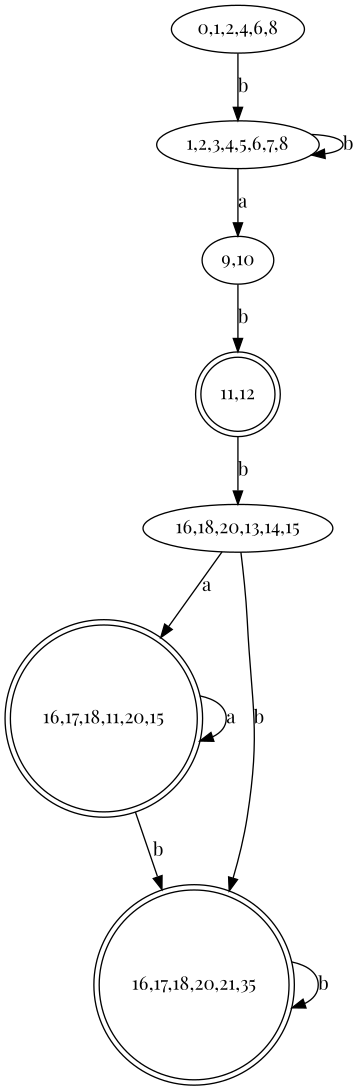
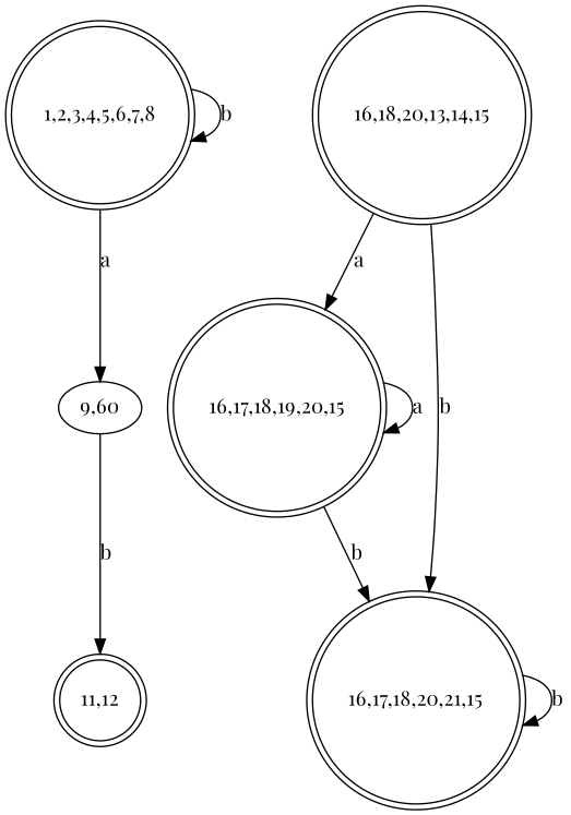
  digraph {
    fontname="Playfair Display"
    node [fontname="Playfair Display" shape=doublecircle]
    edge [fontname="Playfair Display"]
-   "0,1,2,4,6,8" [shape=""]
-   "1,2,3,4,5,6,7,8" [shape=""]
+   "1,2,3,4,5,6,7,8"
    "11,12"
-   "9,10" [shape=""]
-   "16,18,20,13,14,15" [shape=ellipse]
-   "16,17,18,19,20,15" [label="16,17,18,11,20,15"]
-   "16,17,18,20,21,15" [label="16,17,18,20,21,35"]
-   "0,1,2,4,6,8" -> "1,2,3,4,5,6,7,8" [label=b]
+   "9,10" [label="9,60" shape=""]
+   "16,18,20,13,14,15"
+   "16,17,18,19,20,15"
+   "16,17,18,20,21,15"
    "1,2,3,4,5,6,7,8" -> "1,2,3,4,5,6,7,8" [label=b]
    "1,2,3,4,5,6,7,8" -> "9,10" [label=a]
-   "11,12" -> "16,18,20,13,14,15" [label=b]
    "9,10" -> "11,12" [label=b]
    "16,18,20,13,14,15" -> "16,17,18,19,20,15" [label=a]
    "16,18,20,13,14,15" -> "16,17,18,20,21,15" [label=b]
    "16,17,18,19,20,15" -> "16,17,18,19,20,15" [label=a]
    "16,17,18,19,20,15" -> "16,17,18,20,21,15" [label=b]
    "16,17,18,20,21,15" -> "16,17,18,20,21,15" [label=b]
  }
